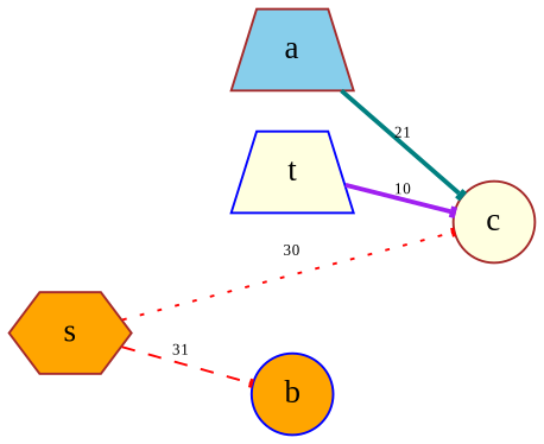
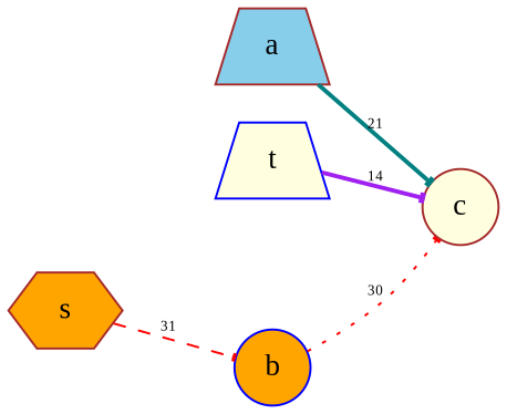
  digraph {
    fontname="Liberation Serif"
    rankdir=LR
    node [color=brown fillcolor=lightyellow fontname="Liberation Serif" shape=trapezium style=filled]
    edge [arrowhead=tee arrowsize=0.3 color=red fontname="Liberation Serif" fontsize=7 style=bold]
    a [fillcolor=skyblue]
    c [shape=circle]
    t [color=blue]
    b [color=blue fillcolor=orange shape=circle]
    s [fillcolor=orange shape=hexagon]
    a -> c [color=teal label=21]
-   t -> c [color=purple label=10]
-   s -> c [label=30 style=dotted]
+   t -> c [color=purple label=14]
+   b -> c [label=30 style=dotted]
    s -> b [label=31 style=dashed]
  }
